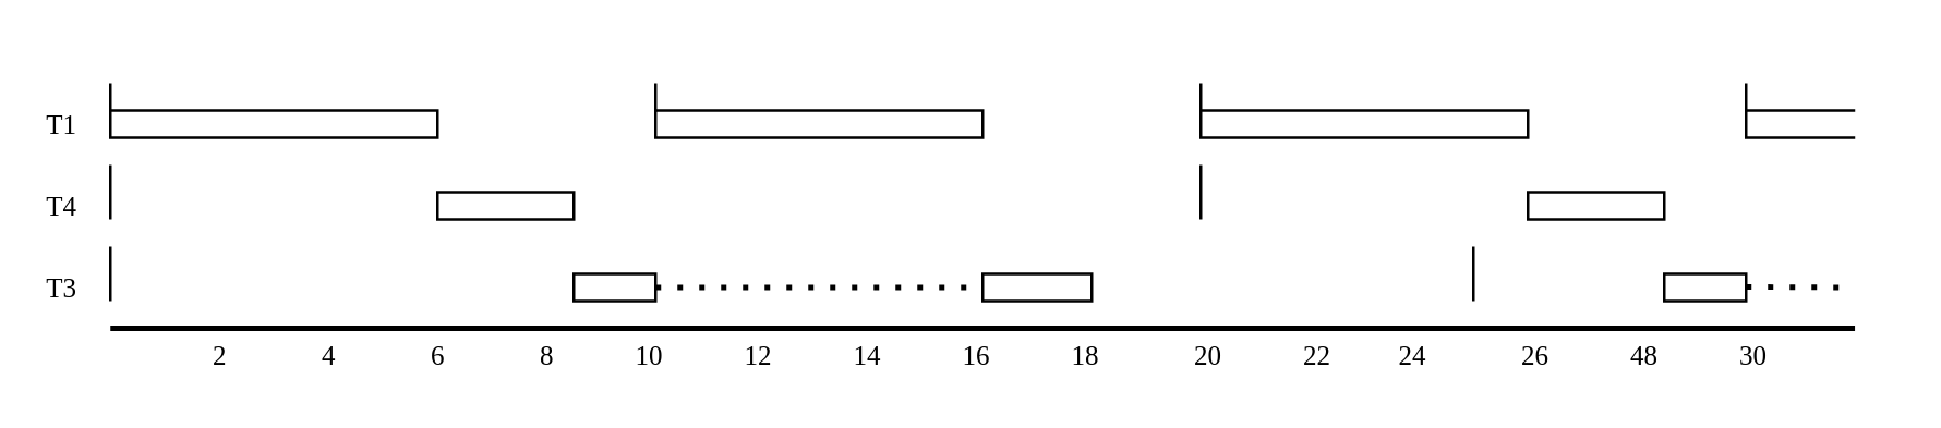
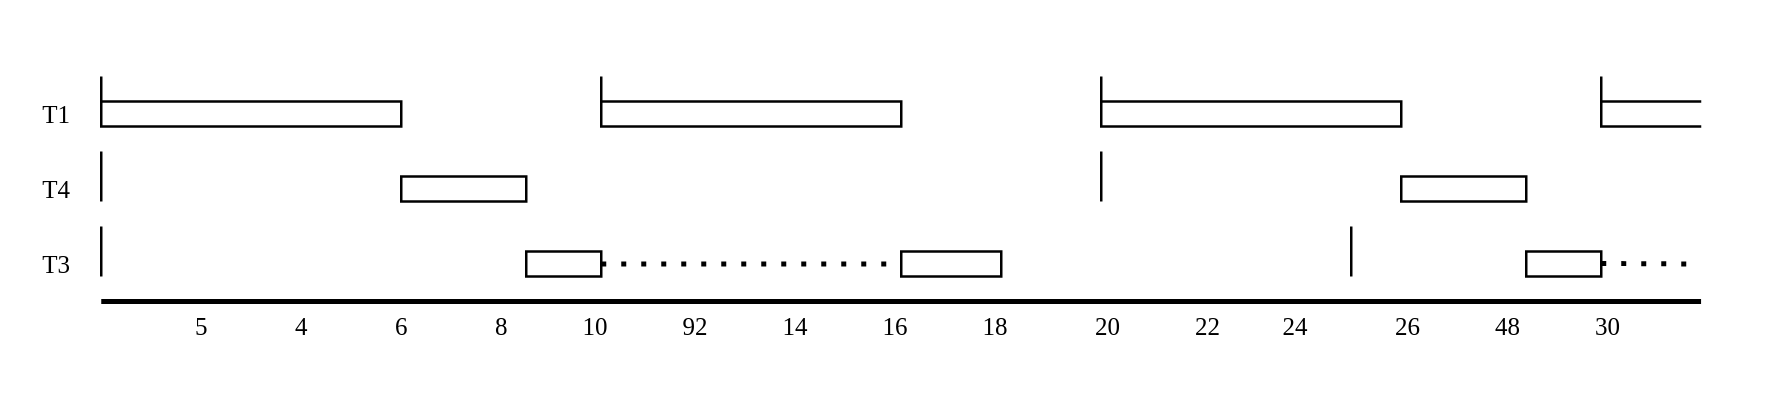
  <mxCell id="0" />
  <mxCell id="1" parent="0" />
  <mxCell id="2" value="" style="rounded=0;whiteSpace=wrap;html=1;" parent="1" vertex="1"><mxGeometry x="40" y="40" width="120" height="10" as="geometry" /></mxCell>
  <mxCell id="3" value="" style="endArrow=none;html=1;rounded=0;endFill=0;" parent="1" edge="1"><mxGeometry width="50" height="50" relative="1" as="geometry"><mxPoint x="440" y="80" as="sourcePoint" /><mxPoint x="440" y="60" as="targetPoint" /></mxGeometry></mxCell>
  <mxCell id="4" value="" style="rounded=0;whiteSpace=wrap;html=1;" parent="1" vertex="1"><mxGeometry x="160" y="70" width="50" height="10" as="geometry" /></mxCell>
  <mxCell id="5" value="" style="rounded=0;whiteSpace=wrap;html=1;" parent="1" vertex="1"><mxGeometry x="360" y="100" width="40" height="10" as="geometry" /></mxCell>
  <mxCell id="6" value="" style="endArrow=none;html=1;rounded=0;endFill=0;" parent="1" edge="1"><mxGeometry width="50" height="50" relative="1" as="geometry"><mxPoint x="240" y="40" as="sourcePoint" /><mxPoint x="240" y="30" as="targetPoint" /></mxGeometry></mxCell>
  <mxCell id="7" value="" style="rounded=0;whiteSpace=wrap;html=1;" parent="1" vertex="1"><mxGeometry x="240" y="40" width="120" height="10" as="geometry" /></mxCell>
  <mxCell id="8" value="" style="endArrow=none;html=1;rounded=0;strokeColor=default;endFill=0;strokeWidth=2;" parent="1" edge="1"><mxGeometry width="50" height="50" relative="1" as="geometry"><mxPoint x="40" y="120" as="sourcePoint" /><mxPoint x="680" y="120" as="targetPoint" /></mxGeometry></mxCell>
  <mxCell id="9" value="T1" style="text;html=1;strokeColor=none;fillColor=none;align=right;verticalAlign=middle;whiteSpace=wrap;rounded=0;fontFamily=Verdana;fontSize=10;" parent="1" vertex="1"><mxGeometry x="20" y="40" width="10" height="10" as="geometry" /></mxCell>
  <mxCell id="10" value="T4" style="text;html=1;strokeColor=none;fillColor=none;align=right;verticalAlign=middle;whiteSpace=wrap;rounded=0;fontFamily=Verdana;fontSize=10;" parent="1" vertex="1"><mxGeometry x="20" y="70" width="10" height="10" as="geometry" /></mxCell>
  <mxCell id="11" value="T3" style="text;html=1;strokeColor=none;fillColor=none;align=right;verticalAlign=middle;whiteSpace=wrap;rounded=0;fontFamily=Verdana;fontSize=10;" parent="1" vertex="1"><mxGeometry x="20" y="100" width="10" height="10" as="geometry" /></mxCell>
- <mxCell id="12" value="2" style="text;html=1;strokeColor=none;fillColor=none;align=right;verticalAlign=middle;whiteSpace=wrap;rounded=0;fontFamily=Verdana;fontSize=10;" parent="1" vertex="1"><mxGeometry x="75" y="125" width="10" height="10" as="geometry" /></mxCell>
+ <mxCell id="12" value="5" style="text;html=1;strokeColor=none;fillColor=none;align=right;verticalAlign=middle;whiteSpace=wrap;rounded=0;fontFamily=Verdana;fontSize=10;" parent="1" vertex="1"><mxGeometry x="75" y="125" width="10" height="10" as="geometry" /></mxCell>
  <mxCell id="13" value="4" style="text;html=1;strokeColor=none;fillColor=none;align=right;verticalAlign=middle;whiteSpace=wrap;rounded=0;fontFamily=Verdana;fontSize=10;" parent="1" vertex="1"><mxGeometry x="115" y="125" width="10" height="10" as="geometry" /></mxCell>
  <mxCell id="14" value="6" style="text;html=1;strokeColor=none;fillColor=none;align=right;verticalAlign=middle;whiteSpace=wrap;rounded=0;fontFamily=Verdana;fontSize=10;" parent="1" vertex="1"><mxGeometry x="155" y="125" width="10" height="10" as="geometry" /></mxCell>
  <mxCell id="15" value="8" style="text;html=1;strokeColor=none;fillColor=none;align=right;verticalAlign=middle;whiteSpace=wrap;rounded=0;fontFamily=Verdana;fontSize=10;" parent="1" vertex="1"><mxGeometry x="195" y="125" width="10" height="10" as="geometry" /></mxCell>
  <mxCell id="16" value="10" style="text;html=1;strokeColor=none;fillColor=none;align=right;verticalAlign=middle;whiteSpace=wrap;rounded=0;fontFamily=Verdana;fontSize=10;" parent="1" vertex="1"><mxGeometry x="235" y="125" width="10" height="10" as="geometry" /></mxCell>
- <mxCell id="17" value="12" style="text;html=1;strokeColor=none;fillColor=none;align=right;verticalAlign=middle;whiteSpace=wrap;rounded=0;fontFamily=Verdana;fontSize=10;" parent="1" vertex="1"><mxGeometry x="275" y="125" width="10" height="10" as="geometry" /></mxCell>
+ <mxCell id="17" value="92" style="text;html=1;strokeColor=none;fillColor=none;align=right;verticalAlign=middle;whiteSpace=wrap;rounded=0;fontFamily=Verdana;fontSize=10;" parent="1" vertex="1"><mxGeometry x="275" y="125" width="10" height="10" as="geometry" /></mxCell>
  <mxCell id="18" value="14" style="text;html=1;strokeColor=none;fillColor=none;align=right;verticalAlign=middle;whiteSpace=wrap;rounded=0;fontFamily=Verdana;fontSize=10;" parent="1" vertex="1"><mxGeometry x="315" y="125" width="10" height="10" as="geometry" /></mxCell>
  <mxCell id="19" value="16" style="text;html=1;strokeColor=none;fillColor=none;align=right;verticalAlign=middle;whiteSpace=wrap;rounded=0;fontFamily=Verdana;fontSize=10;" parent="1" vertex="1"><mxGeometry x="355" y="125" width="10" height="10" as="geometry" /></mxCell>
  <mxCell id="20" value="" style="endArrow=none;html=1;rounded=0;endFill=0;" parent="1" edge="1"><mxGeometry width="50" height="50" relative="1" as="geometry"><mxPoint x="40" y="40" as="sourcePoint" /><mxPoint x="40" y="30" as="targetPoint" /></mxGeometry></mxCell>
  <mxCell id="21" value="" style="endArrow=none;html=1;rounded=0;endFill=0;" parent="1" edge="1"><mxGeometry width="50" height="50" relative="1" as="geometry"><mxPoint x="40" y="80" as="sourcePoint" /><mxPoint x="40" y="60" as="targetPoint" /></mxGeometry></mxCell>
  <mxCell id="22" value="" style="endArrow=none;html=1;rounded=0;endFill=0;" parent="1" edge="1"><mxGeometry width="50" height="50" relative="1" as="geometry"><mxPoint x="40" y="110" as="sourcePoint" /><mxPoint x="40" y="90" as="targetPoint" /></mxGeometry></mxCell>
  <mxCell id="23" value="18" style="text;html=1;strokeColor=none;fillColor=none;align=right;verticalAlign=middle;whiteSpace=wrap;rounded=0;fontFamily=Verdana;fontSize=10;" parent="1" vertex="1"><mxGeometry x="395" y="125" width="10" height="10" as="geometry" /></mxCell>
  <mxCell id="24" value="20" style="text;html=1;strokeColor=none;fillColor=none;align=right;verticalAlign=middle;whiteSpace=wrap;rounded=0;fontFamily=Verdana;fontSize=10;" parent="1" vertex="1"><mxGeometry x="440" y="125" width="10" height="10" as="geometry" /></mxCell>
  <mxCell id="25" value="22" style="text;html=1;strokeColor=none;fillColor=none;align=right;verticalAlign=middle;whiteSpace=wrap;rounded=0;fontFamily=Verdana;fontSize=10;" parent="1" vertex="1"><mxGeometry x="480" y="125" width="10" height="10" as="geometry" /></mxCell>
  <mxCell id="26" value="24" style="text;html=1;strokeColor=none;fillColor=none;align=right;verticalAlign=middle;whiteSpace=wrap;rounded=0;fontFamily=Verdana;fontSize=10;" parent="1" vertex="1"><mxGeometry x="515" y="125" width="10" height="10" as="geometry" /></mxCell>
  <mxCell id="27" value="26" style="text;html=1;strokeColor=none;fillColor=none;align=right;verticalAlign=middle;whiteSpace=wrap;rounded=0;fontFamily=Verdana;fontSize=10;" parent="1" vertex="1"><mxGeometry x="530" y="125" width="40" height="10" as="geometry" /></mxCell>
  <mxCell id="28" value="" style="endArrow=none;dashed=1;html=1;dashPattern=1 3;strokeWidth=2;rounded=0;exitX=1;exitY=0.5;exitDx=0;exitDy=0;entryX=0;entryY=0.5;entryDx=0;entryDy=0;" parent="1" edge="1" target="5" source="29"><mxGeometry width="50" height="50" relative="1" as="geometry"><mxPoint x="240" y="74.8" as="sourcePoint" /><mxPoint x="290" y="105" as="targetPoint" /></mxGeometry></mxCell>
  <mxCell id="29" value="" style="rounded=0;whiteSpace=wrap;html=1;gradientColor=none;" parent="1" vertex="1"><mxGeometry x="210" y="100" width="30" height="10" as="geometry" /></mxCell>
  <mxCell id="30" value="" style="endArrow=none;html=1;rounded=0;endFill=0;" edge="1" parent="1"><mxGeometry width="50" height="50" relative="1" as="geometry"><mxPoint x="440" y="40" as="sourcePoint" /><mxPoint x="440" y="30" as="targetPoint" /></mxGeometry></mxCell>
  <mxCell id="31" value="" style="rounded=0;whiteSpace=wrap;html=1;" vertex="1" parent="1"><mxGeometry x="440" y="40" width="120" height="10" as="geometry" /></mxCell>
  <mxCell id="32" value="" style="rounded=0;whiteSpace=wrap;html=1;" vertex="1" parent="1"><mxGeometry x="560" y="70" width="50" height="10" as="geometry" /></mxCell>
  <mxCell id="33" value="" style="endArrow=none;html=1;rounded=0;endFill=0;" edge="1" parent="1"><mxGeometry width="50" height="50" relative="1" as="geometry"><mxPoint x="540" y="110" as="sourcePoint" /><mxPoint x="540" y="90" as="targetPoint" /></mxGeometry></mxCell>
  <mxCell id="34" value="48" style="text;html=1;strokeColor=none;fillColor=none;align=right;verticalAlign=middle;whiteSpace=wrap;rounded=0;fontFamily=Verdana;fontSize=10;" vertex="1" parent="1"><mxGeometry x="570" y="125" width="40" height="10" as="geometry" /></mxCell>
  <mxCell id="35" value="30" style="text;html=1;strokeColor=none;fillColor=none;align=right;verticalAlign=middle;whiteSpace=wrap;rounded=0;fontFamily=Verdana;fontSize=10;" vertex="1" parent="1"><mxGeometry x="610" y="125" width="40" height="10" as="geometry" /></mxCell>
  <mxCell id="36" value="" style="rounded=0;whiteSpace=wrap;html=1;gradientColor=none;" vertex="1" parent="1"><mxGeometry x="610" y="100" width="30" height="10" as="geometry" /></mxCell>
  <mxCell id="37" value="" style="endArrow=none;dashed=1;html=1;dashPattern=1 3;strokeWidth=2;rounded=0;exitX=1;exitY=0.5;exitDx=0;exitDy=0;" edge="1" parent="1"><mxGeometry width="50" height="50" relative="1" as="geometry"><mxPoint x="640" y="104.8" as="sourcePoint" /><mxPoint x="680" y="105" as="targetPoint" /></mxGeometry></mxCell>
  <mxCell id="38" value="" style="endArrow=none;html=1;rounded=0;endFill=0;" edge="1" parent="1"><mxGeometry width="50" height="50" relative="1" as="geometry"><mxPoint x="640" y="50" as="sourcePoint" /><mxPoint x="640" y="30" as="targetPoint" /></mxGeometry></mxCell>
  <mxCell id="39" value="" style="rounded=0;whiteSpace=wrap;html=1;" vertex="1" parent="1"><mxGeometry x="640" y="40" width="45" height="10" as="geometry" /></mxCell>
  <mxCell id="40" value="" style="rounded=0;whiteSpace=wrap;html=1;strokeColor=none;" vertex="1" parent="1"><mxGeometry x="680" y="20" width="10" height="105" as="geometry" /></mxCell>
